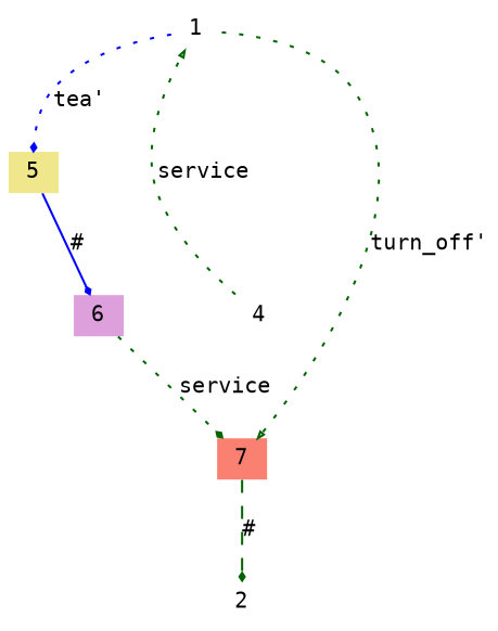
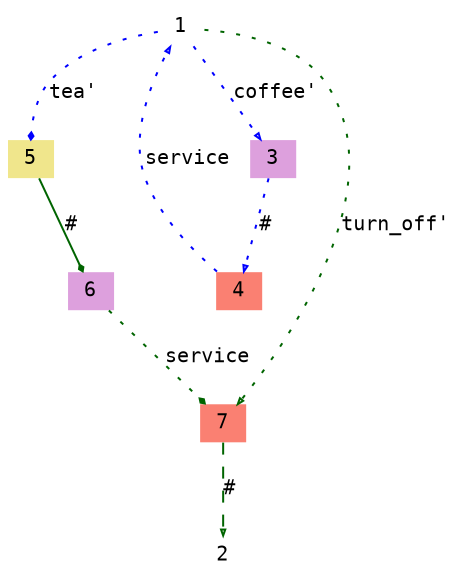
  digraph {
    fontname="DejaVu Sans Mono"
    rankdir=TB
    node [color=brown fillcolor=white fontname="DejaVu Sans Mono" fontsize=10 shape=plaintext style=filled]
    edge [arrowhead=onormal arrowsize=0.3 color=blue fontname="DejaVu Sans Mono" fontsize=10 style=dotted]
    1 [height=.2 width=.3]
+   3 [fillcolor=plum height=.2 width=.3]
    5 [fillcolor=khaki height=.2 width=.3]
    7 [fillcolor=salmon height=.2 width=.3]
-   4 [height=.2 width=.3]
+   4 [fillcolor=salmon height=.2 width=.3]
    6 [fillcolor=plum height=.2 width=.3]
    2 [color=deeppink height=.2 width=.3]
+   1 -> 3 [label="coffee'"]
    1 -> 5 [arrowhead=diamond label="tea'"]
    1 -> 7 [color=darkgreen label="turn_off'"]
-   5 -> 6 [arrowhead=diamond label="#" style=solid]
-   7 -> 2 [arrowhead=diamond color=darkgreen label="#" style=dashed]
-   4 -> 1 [color=darkgreen label=service]
+   3 -> 4 [label="#"]
+   5 -> 6 [arrowhead=diamond color=darkgreen label="#" style=solid]
+   7 -> 2 [color=darkgreen label="#" style=dashed]
+   4 -> 1 [label=service]
    6 -> 7 [arrowhead=diamond color=darkgreen label=service]
  }
